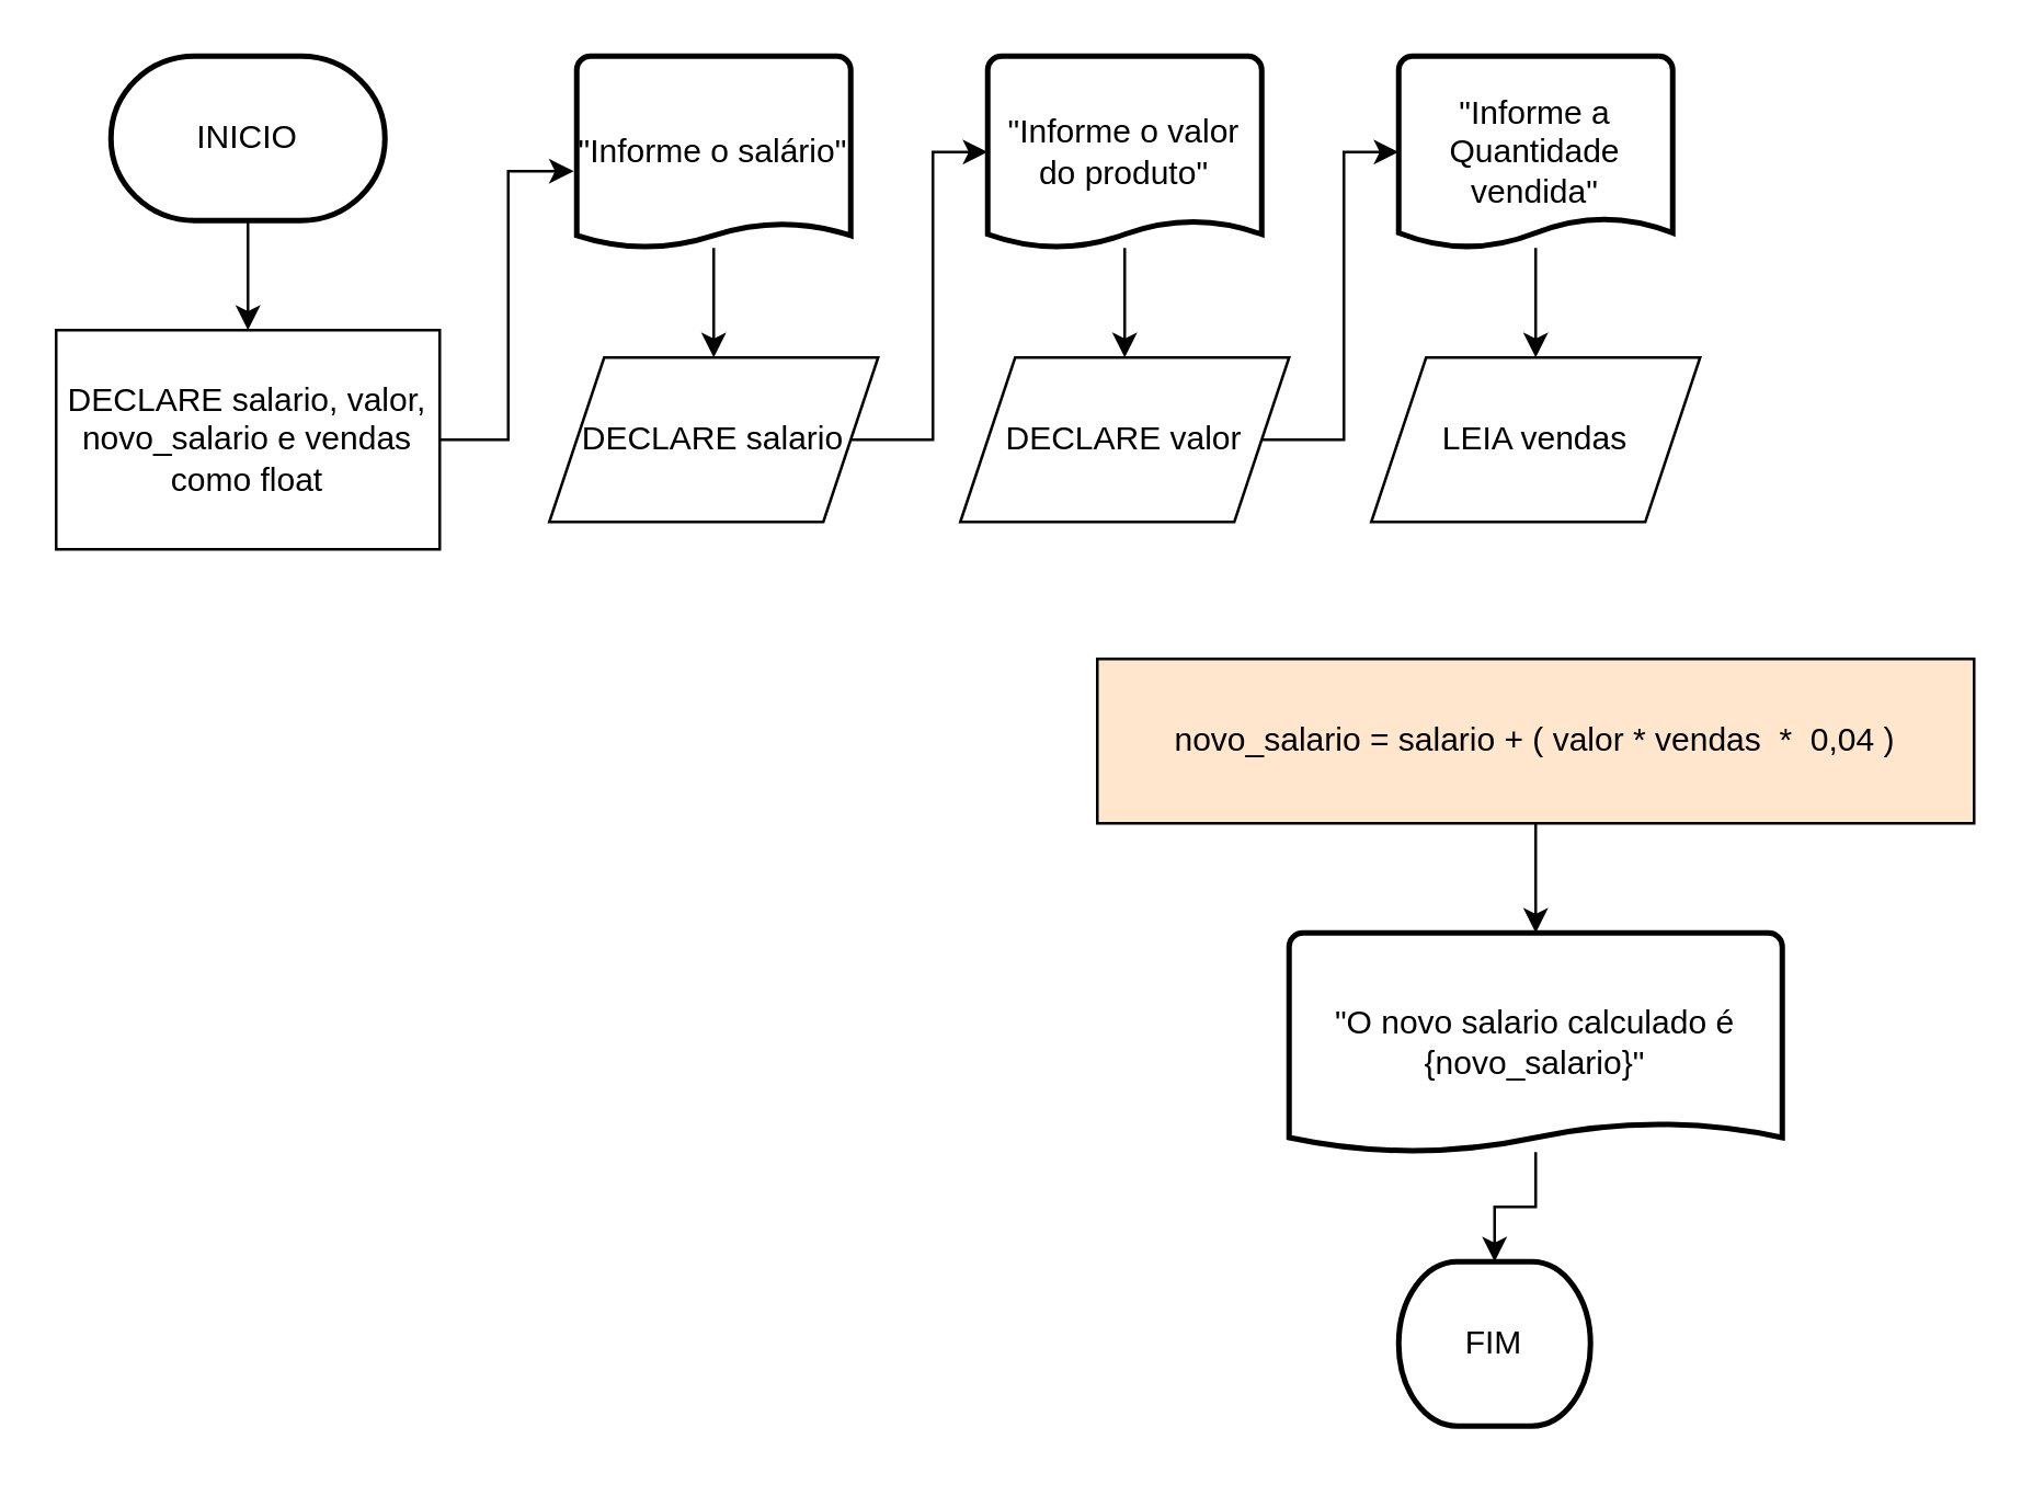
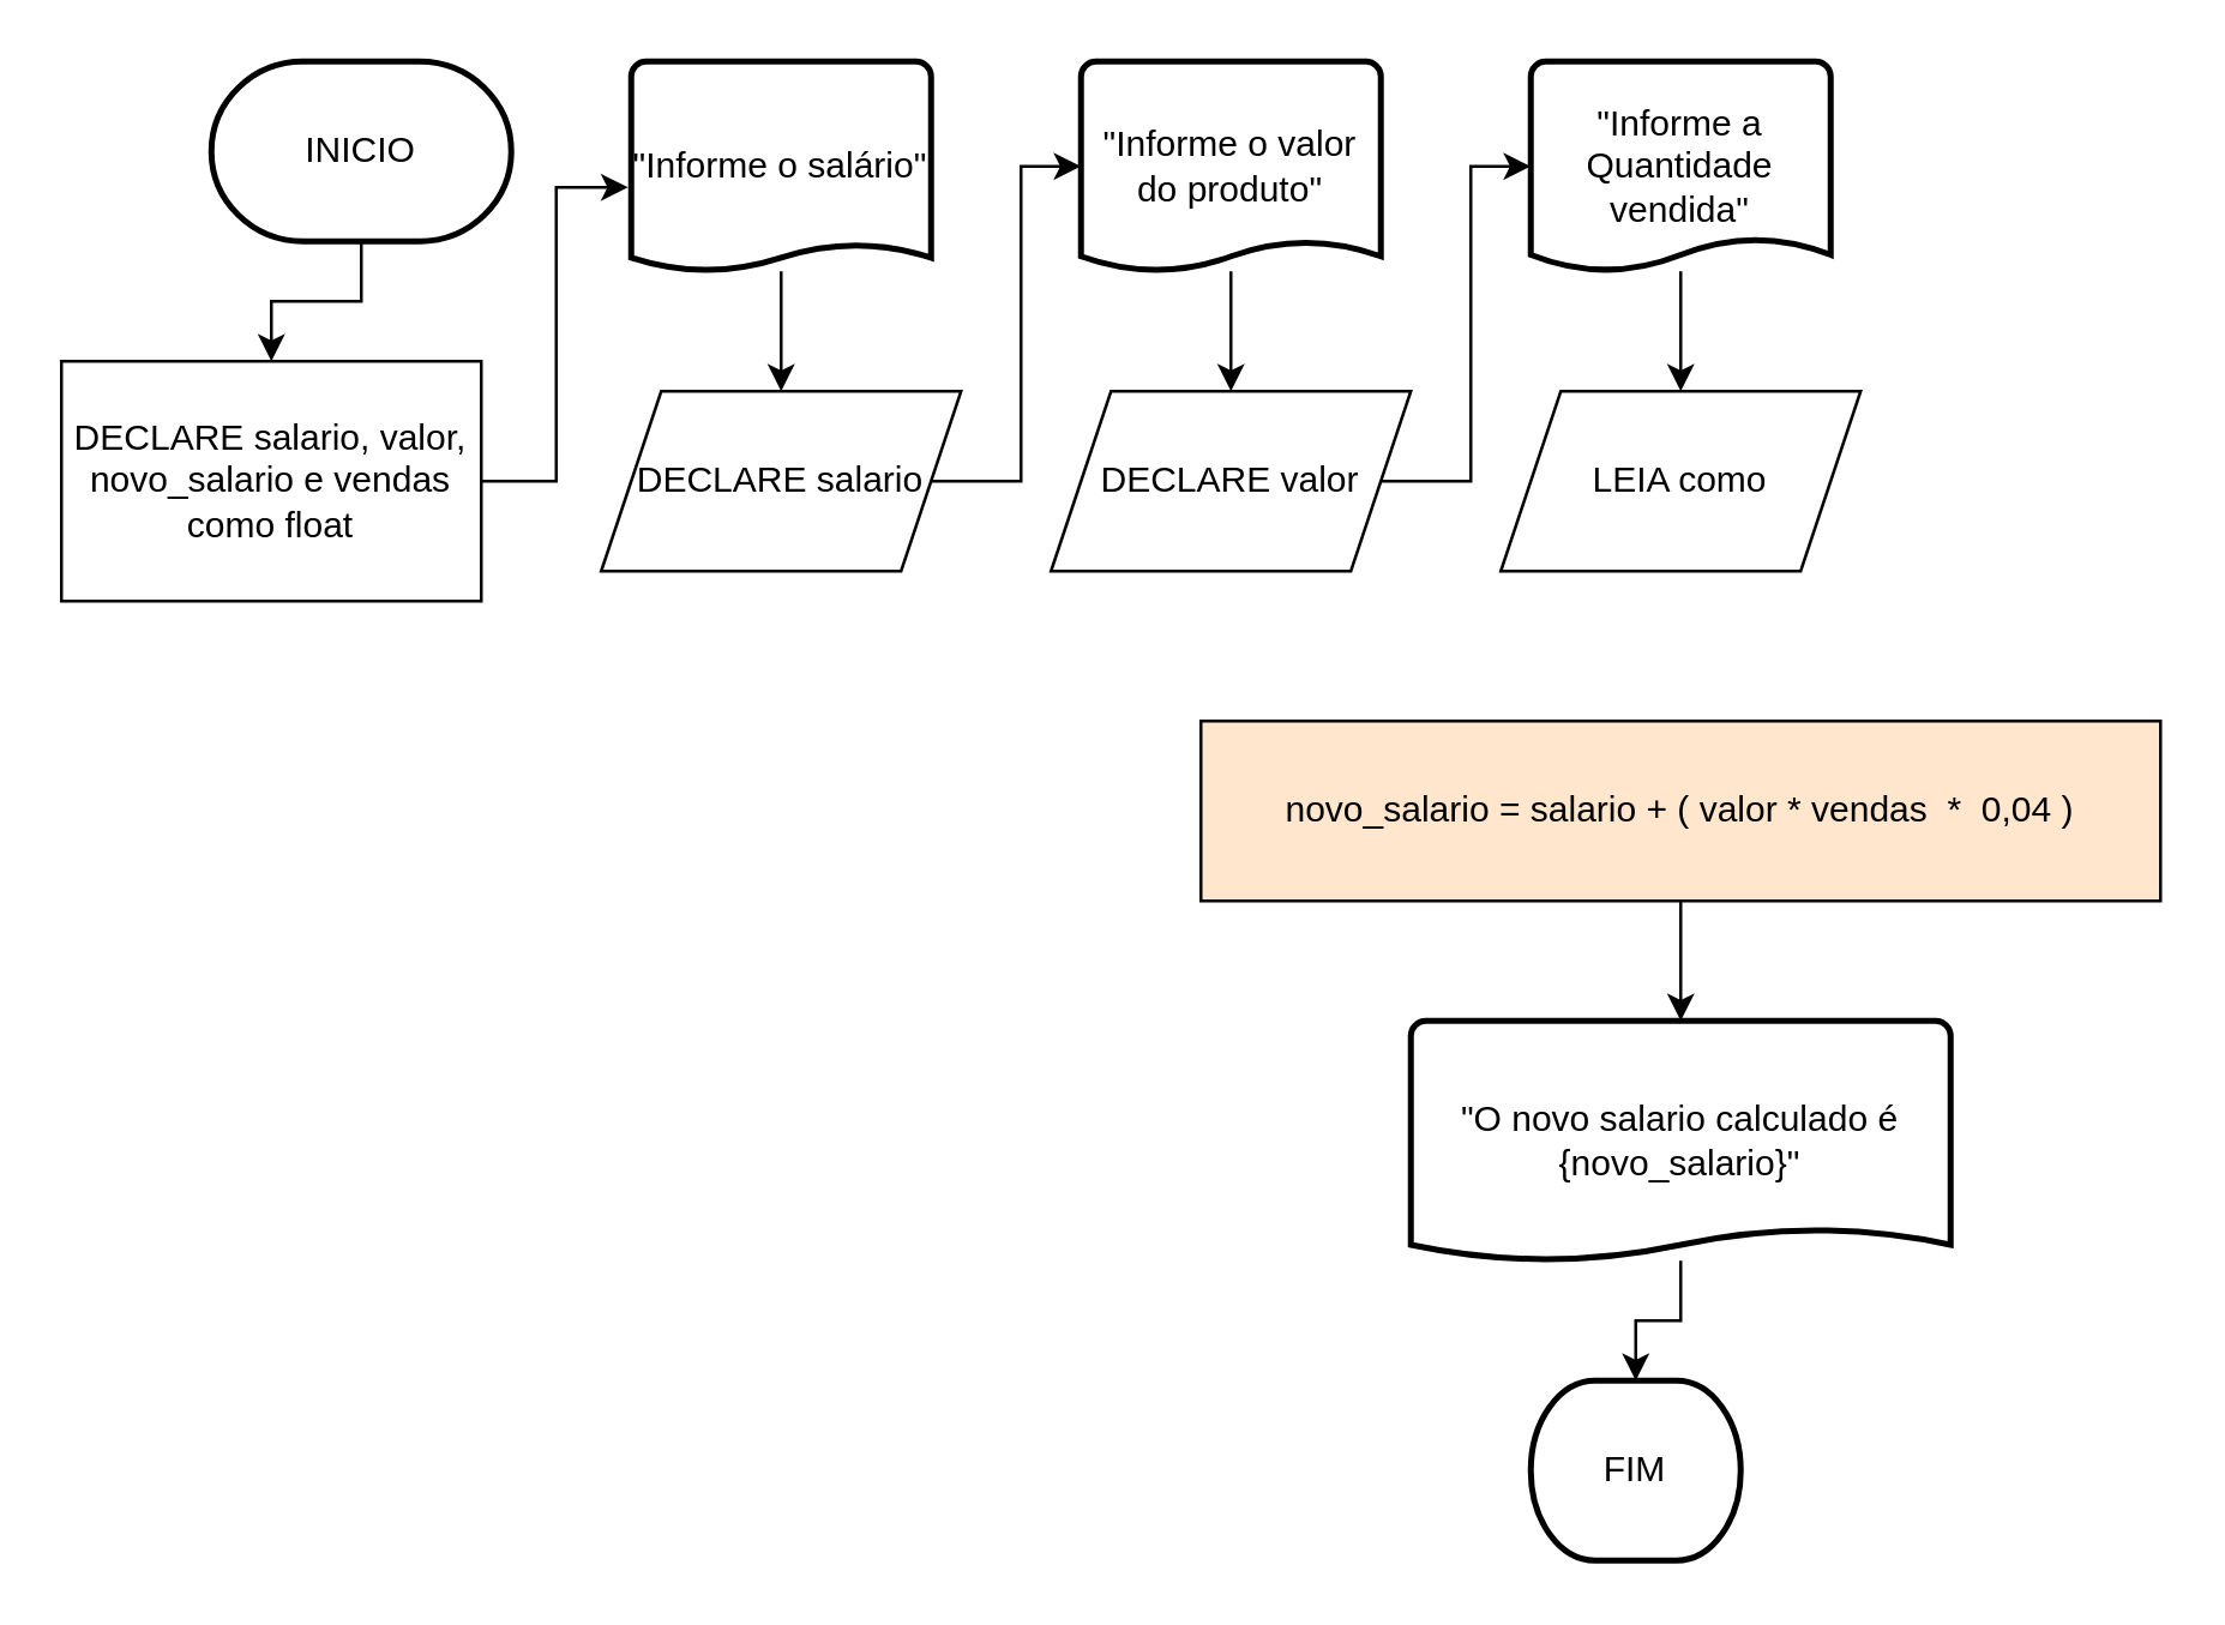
  <mxCell id="0" />
  <mxCell id="1" parent="0" />
  <mxCell id="2" value="&lt;div&gt;FIM&lt;/div&gt;" style="strokeWidth=2;html=1;shape=mxgraph.flowchart.terminator;whiteSpace=wrap;" parent="1" vertex="1"><mxGeometry x="510" y="460" width="70" height="60" as="geometry" /></mxCell>
  <mxCell id="3" value="" style="edgeStyle=orthogonalEdgeStyle;rounded=0;orthogonalLoop=1;jettySize=auto;html=1;" parent="1" source="4" target="12" edge="1"><mxGeometry relative="1" as="geometry" /></mxCell>
- <mxCell id="4" value="INICIO" style="strokeWidth=2;html=1;shape=mxgraph.flowchart.terminator;whiteSpace=wrap;" parent="1" vertex="1"><mxGeometry x="40" y="20" width="100" height="60" as="geometry" /></mxCell>
+ <mxCell id="4" value="INICIO" style="strokeWidth=2;html=1;shape=mxgraph.flowchart.terminator;whiteSpace=wrap;" parent="1" vertex="1"><mxGeometry x="70" y="20" width="100" height="60" as="geometry" /></mxCell>
  <mxCell id="5" value="" style="edgeStyle=orthogonalEdgeStyle;rounded=0;orthogonalLoop=1;jettySize=auto;html=1;" parent="1" source="6" target="16" edge="1"><mxGeometry relative="1" as="geometry" /></mxCell>
  <mxCell id="6" value="&quot;Informe o valor do produto&quot;" style="strokeWidth=2;html=1;shape=mxgraph.flowchart.document2;whiteSpace=wrap;size=0.143;" parent="1" vertex="1"><mxGeometry x="360" y="20" width="100" height="70" as="geometry" /></mxCell>
  <mxCell id="7" value="" style="edgeStyle=orthogonalEdgeStyle;rounded=0;orthogonalLoop=1;jettySize=auto;html=1;" parent="1" source="8" target="14" edge="1"><mxGeometry relative="1" as="geometry" /></mxCell>
  <mxCell id="8" value="&quot;Informe o salário&quot;" style="strokeWidth=2;html=1;shape=mxgraph.flowchart.document2;whiteSpace=wrap;size=0.129;" parent="1" vertex="1"><mxGeometry x="210" y="20" width="100" height="70" as="geometry" /></mxCell>
  <mxCell id="9" value="" style="edgeStyle=orthogonalEdgeStyle;rounded=0;orthogonalLoop=1;jettySize=auto;html=1;" parent="1" source="10" target="17" edge="1"><mxGeometry relative="1" as="geometry" /></mxCell>
  <mxCell id="10" value="&quot;Informe a Quantidade vendida&quot;" style="strokeWidth=2;html=1;shape=mxgraph.flowchart.document2;whiteSpace=wrap;size=0.157;" parent="1" vertex="1"><mxGeometry x="510" y="20" width="100" height="70" as="geometry" /></mxCell>
  <mxCell id="11" style="edgeStyle=orthogonalEdgeStyle;rounded=0;orthogonalLoop=1;jettySize=auto;html=1;entryX=-0.01;entryY=0.6;entryDx=0;entryDy=0;entryPerimeter=0;" parent="1" source="12" target="8" edge="1"><mxGeometry relative="1" as="geometry" /></mxCell>
  <mxCell id="12" value="&lt;div&gt;DECLARE salario, valor, novo_salario e vendas como float&lt;/div&gt;" style="rounded=0;whiteSpace=wrap;html=1;" parent="1" vertex="1"><mxGeometry x="20" y="120" width="140" height="80" as="geometry" /></mxCell>
  <mxCell id="13" style="edgeStyle=orthogonalEdgeStyle;rounded=0;orthogonalLoop=1;jettySize=auto;html=1;entryX=0;entryY=0.5;entryDx=0;entryDy=0;entryPerimeter=0;" parent="1" source="14" target="6" edge="1"><mxGeometry relative="1" as="geometry" /></mxCell>
  <mxCell id="14" value="DECLARE salario" style="shape=parallelogram;perimeter=parallelogramPerimeter;whiteSpace=wrap;html=1;fixedSize=1;" parent="1" vertex="1"><mxGeometry x="200" y="130" width="120" height="60" as="geometry" /></mxCell>
  <mxCell id="15" style="edgeStyle=orthogonalEdgeStyle;rounded=0;orthogonalLoop=1;jettySize=auto;html=1;entryX=0;entryY=0.5;entryDx=0;entryDy=0;entryPerimeter=0;" parent="1" source="16" target="10" edge="1"><mxGeometry relative="1" as="geometry" /></mxCell>
  <mxCell id="16" value="DECLARE valor" style="shape=parallelogram;perimeter=parallelogramPerimeter;whiteSpace=wrap;html=1;fixedSize=1;" parent="1" vertex="1"><mxGeometry x="350" y="130" width="120" height="60" as="geometry" /></mxCell>
- <mxCell id="17" value="LEIA vendas" style="shape=parallelogram;perimeter=parallelogramPerimeter;whiteSpace=wrap;html=1;fixedSize=1;" parent="1" vertex="1"><mxGeometry x="500" y="130" width="120" height="60" as="geometry" /></mxCell>
+ <mxCell id="17" value="LEIA como" style="shape=parallelogram;perimeter=parallelogramPerimeter;whiteSpace=wrap;html=1;fixedSize=1;" parent="1" vertex="1"><mxGeometry x="500" y="130" width="120" height="60" as="geometry" /></mxCell>
  <mxCell id="18" value="" style="edgeStyle=orthogonalEdgeStyle;rounded=0;orthogonalLoop=1;jettySize=auto;html=1;" parent="1" source="19" target="21" edge="1"><mxGeometry relative="1" as="geometry" /></mxCell>
  <mxCell id="19" value="novo_salario = salario + ( valor * vendas&amp;nbsp; *&amp;nbsp; 0,04 )" style="rounded=0;whiteSpace=wrap;html=1;fillColor=#ffe6cc;" parent="1" vertex="1"><mxGeometry x="400" y="240" width="320" height="60" as="geometry" /></mxCell>
  <mxCell id="20" value="" style="edgeStyle=orthogonalEdgeStyle;rounded=0;orthogonalLoop=1;jettySize=auto;html=1;" parent="1" source="21" target="2" edge="1"><mxGeometry relative="1" as="geometry" /></mxCell>
  <mxCell id="21" value="&quot;O novo salario calculado é {novo_salario}&quot;" style="strokeWidth=2;html=1;shape=mxgraph.flowchart.document2;whiteSpace=wrap;size=0.133;" parent="1" vertex="1"><mxGeometry x="470" y="340" width="180" height="80" as="geometry" /></mxCell>
